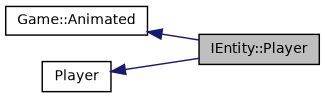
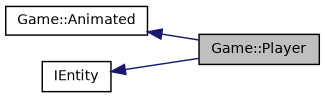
  digraph {
    rankdir=LR
    node [color=black fillcolor=white fontname=Helvetica fontsize=10 shape=record style=filled]
    edge [color=midnightblue dir=back fontname=Helvetica fontsize=10 labelfontname=Helvetica labelfontsize=10 style=solid]
-   n1 [fillcolor=grey75 fontcolor=black height=0.2 label="IEntity::Player" width=0.4]
+   n1 [fillcolor=grey75 fontcolor=black height=0.2 label="Game::Player" width=0.4]
    n2 [height=0.2 label="Game::Animated" width=0.4]
-   n3 [height=0.2 label=Player width=0.4]
+   n3 [height=0.2 label=IEntity width=0.4]
    n2 -> n1
    n3 -> n1
  }
